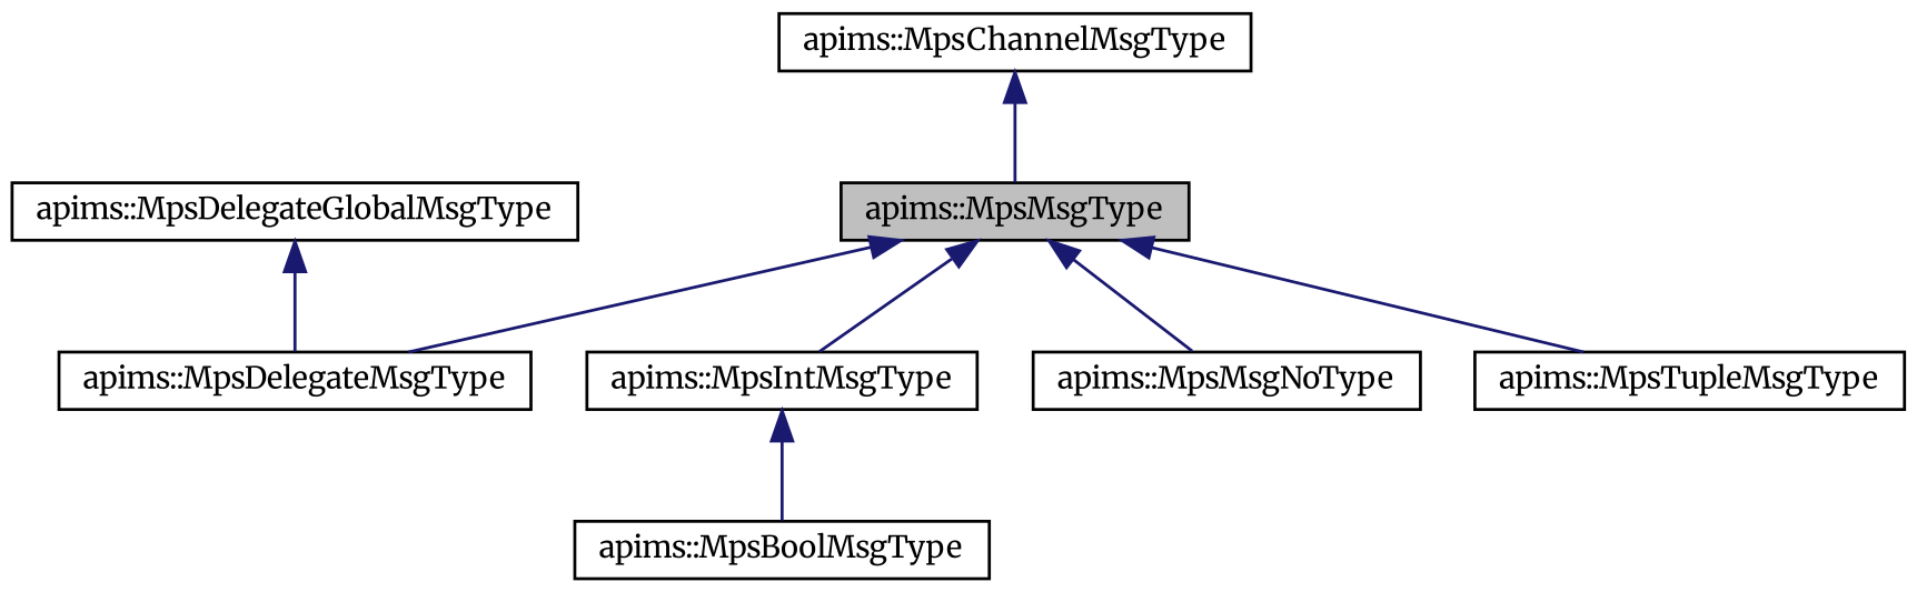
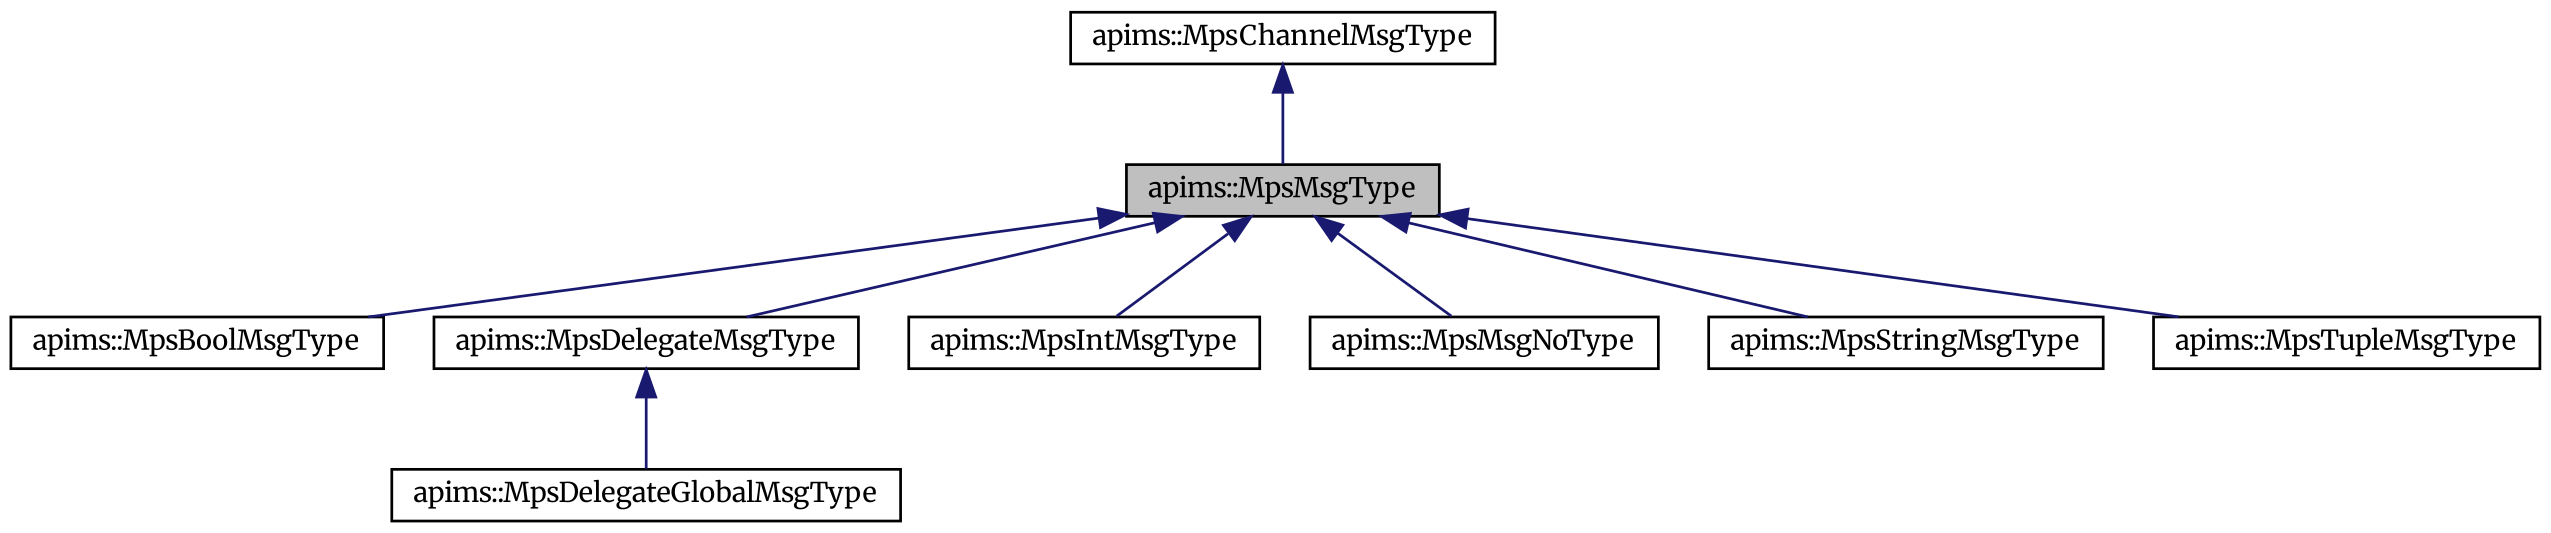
  digraph {
    fontname=Merriweather
    rankdir=TB
    node [color=black fillcolor=white fontname=Merriweather fontsize=10 shape=record style=filled]
    edge [color=midnightblue dir=back fontname=Merriweather fontsize=10 labelfontname=Helvetica labelfontsize=10 style=solid]
    n1 [fillcolor=grey75 fontcolor=black height=0.2 label="apims::MpsMsgType" width=0.4]
    n2 [height=0.2 label="apims::MpsBoolMsgType" width=0.4]
    n3 [height=0.2 label="apims::MpsDelegateMsgType" width=0.4]
    n4 [height=0.2 label="apims::MpsIntMsgType" width=0.4]
    n5 [height=0.2 label="apims::MpsMsgNoType" width=0.4]
+   n6 [height=0.2 label="apims::MpsStringMsgType" width=0.4]
    n7 [height=0.2 label="apims::MpsTupleMsgType" width=0.4]
    n8 [height=0.2 label="apims::MpsChannelMsgType" width=0.4]
    n9 [height=0.2 label="apims::MpsDelegateGlobalMsgType" width=0.4]
-   n4 -> n2
+   n1 -> n2
    n1 -> n3
    n1 -> n4
    n1 -> n5
+   n1 -> n6
    n1 -> n7
-   n9 -> n3
+   n3 -> n9
    n8 -> n1
  }
